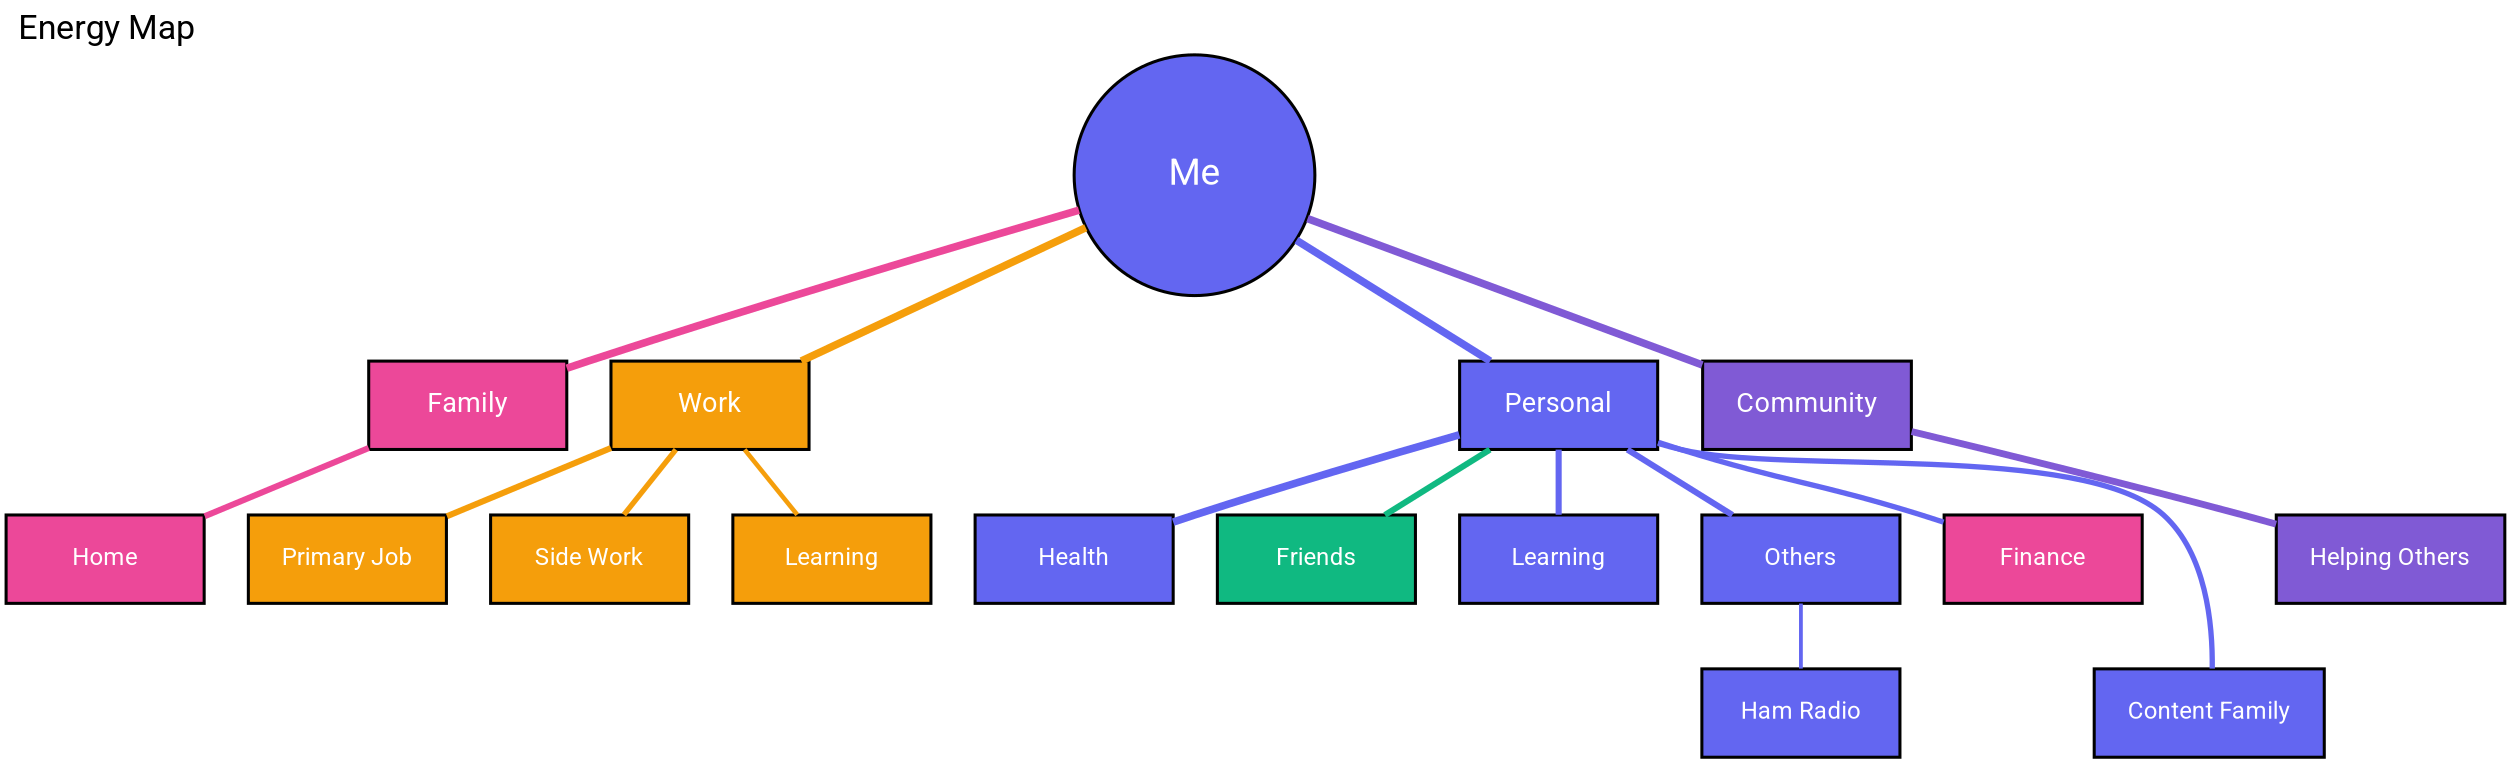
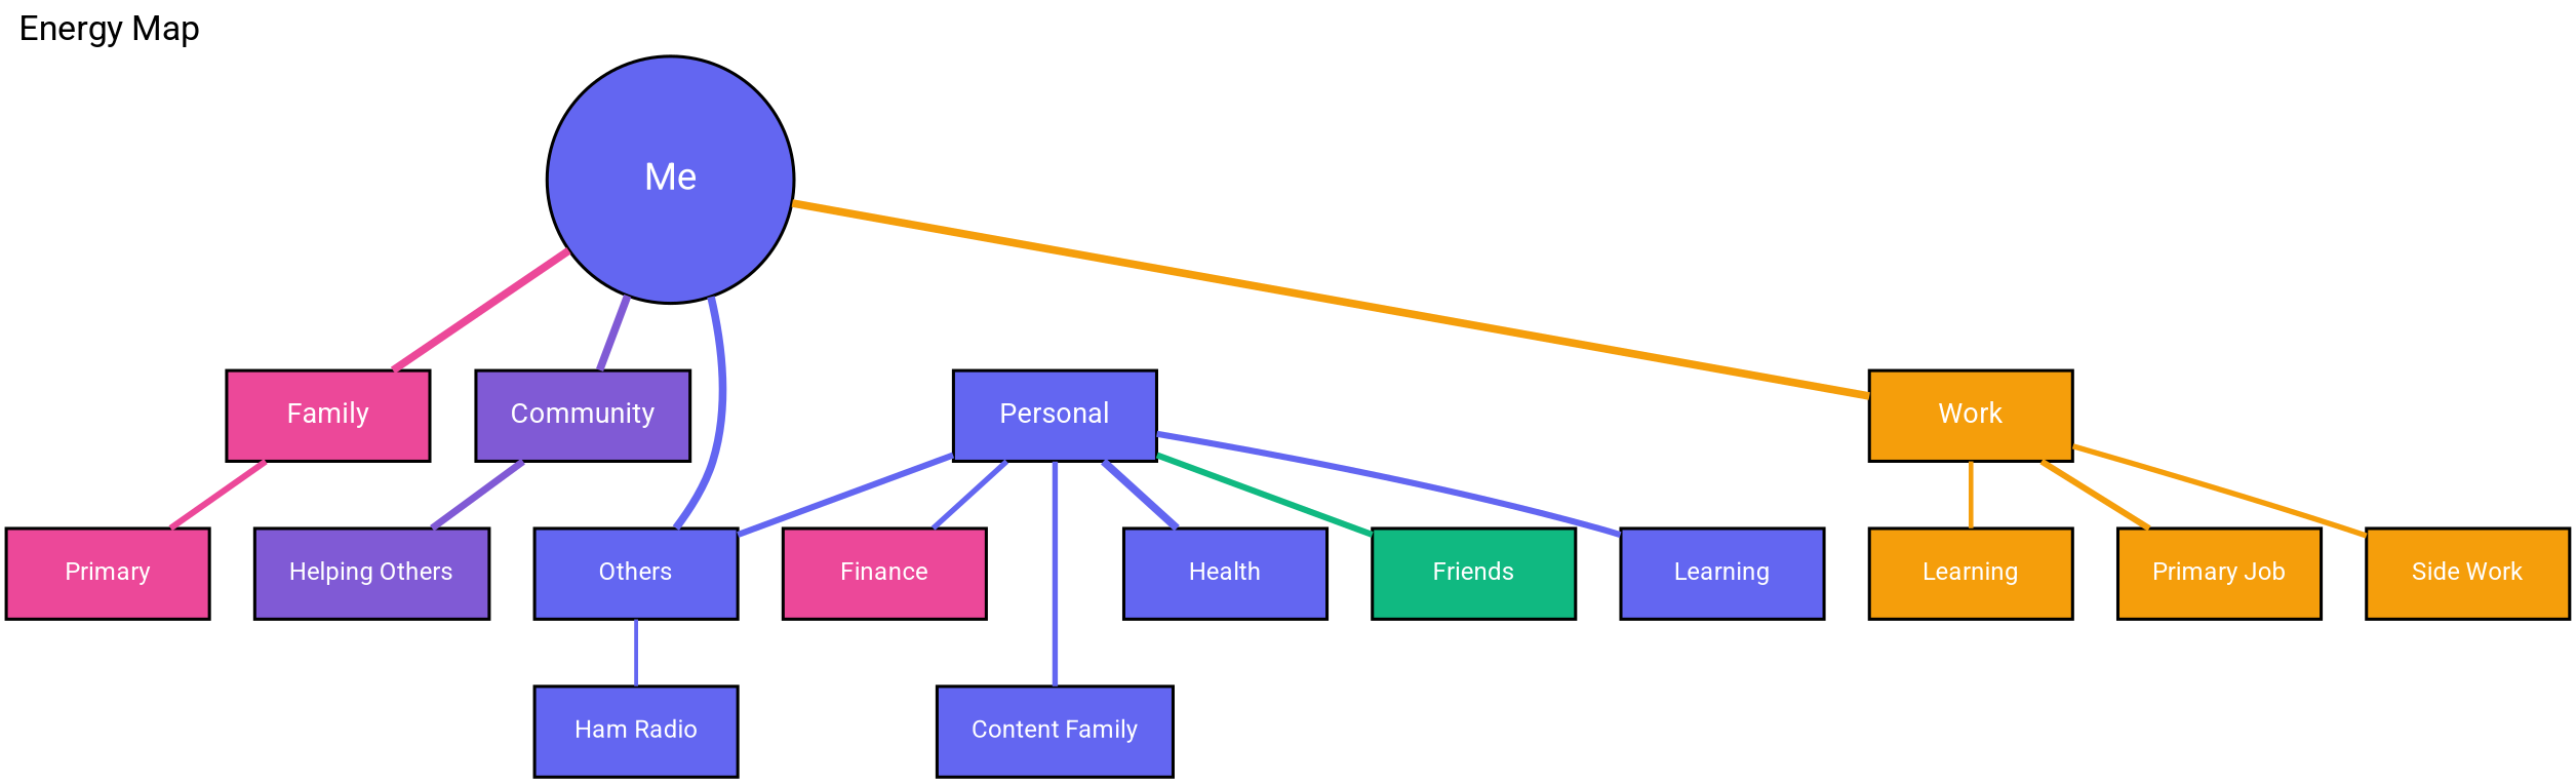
  digraph {
    fontcolor=black
    fontname=Roboto
    fontsize=22
    label="Energy Map"
    labeljust=l
    labelloc=tl
    nodesep=0.4
    ranksep=0.6
    splines=true
    node [fillcolor="#6366F1" fontcolor=white fontname=Roboto fontsize=16 margin="0.3,0.2" penwidth=2 shape=box style=filled]
    edge [arrowhead=none color="#6366F1" fontname=Roboto penwidth=5]
    n1 [fontsize=24 height=2.2 label=Me shape=circle width=2.2]
    n2 [fillcolor="#EC4899" fontsize=18 height=0.8 label=Family width=1.8]
    n3 [fillcolor="#F59E0B" fontsize=18 height=0.8 label=Work width=1.8]
    n4 [fontsize=18 height=0.8 label=Personal width=1.8]
    n5 [fillcolor="#805AD5" fontsize=18 height=0.8 label=Community width=1.8]
-   n6 [fillcolor="#EC4899" height=0.8 label=Home width=1.8]
+   n6 [fillcolor="#EC4899" height=0.8 label=Primary width=1.8]
    n7 [fillcolor="#F59E0B" height=0.8 label="Primary Job" width=1.8]
    n8 [height=0.8 label=Health width=1.8]
    n9 [fillcolor="#10B981" height=0.8 label=Friends width=1.8]
    n10 [fillcolor="#F59E0B" height=0.8 label="Side Work" width=1.8]
    n11 [height=0.8 label=Learning width=1.8]
    n12 [fillcolor="#F59E0B" height=0.8 label=Learning width=1.8]
    n13 [height=0.8 label=Others width=1.8]
    n14 [fillcolor="#EC4899" height=0.8 label=Finance width=1.8]
    n15 [fillcolor="#805AD5" height=0.8 label="Helping Others" width=1.8]
    n16 [height=0.8 label="Content Family" width=1.8]
    n17 [height=0.8 label="Ham Radio" width=1.8]
    subgraph sub_1 {
      rank=same
      n1
    }
    subgraph sub_2 {
      rank=same
      n2
      n3
    }
    subgraph sub_3 {
      rank=same
      n4
      n5
    }
    subgraph sub_4 {
      rank=same
      n6
      n7
    }
    subgraph sub_5 {
      rank=same
      n8
      n9
    }
    subgraph sub_6 {
      rank=same
      n10
      n11
    }
    subgraph sub_7 {
      rank=same
      n12
      n13
    }
    subgraph sub_8 {
      rank=same
      n14
      n15
    }
    subgraph sub_9 {
      rank=same
      n16
      n17
    }
    subgraph cluster_10 {
      color=white
      label=""
    }
    subgraph cluster_11 {
      color=white
      label=""
    }
    n1 -> n2 [color="#EC4899"]
    n1 -> n3 [color="#F59E0B"]
-   n1 -> n4
+   n1 -> n13
    n1 -> n5 [color="#805AD5"]
    n2 -> n3 [penwidth=3 style=invis color=""]
    n2 -> n6 [color="#EC4899" penwidth=4]
    n3 -> n7 [color="#F59E0B" penwidth=4]
    n3 -> n10 [color="#F59E0B" penwidth=3.5]
    n3 -> n12 [color="#F59E0B" penwidth=3]
    n4 -> n5 [penwidth=3 style=invis color=""]
    n4 -> n8
    n4 -> n9 [color="#10B981" penwidth=4]
    n4 -> n11 [penwidth=4]
    n4 -> n13 [penwidth=4]
    n4 -> n14 [penwidth=3.5]
    n4 -> n16 [penwidth=3.5]
    n5 -> n15 [color="#805AD5" penwidth=4.5]
    n13 -> n17 [penwidth=2.5]
  }
